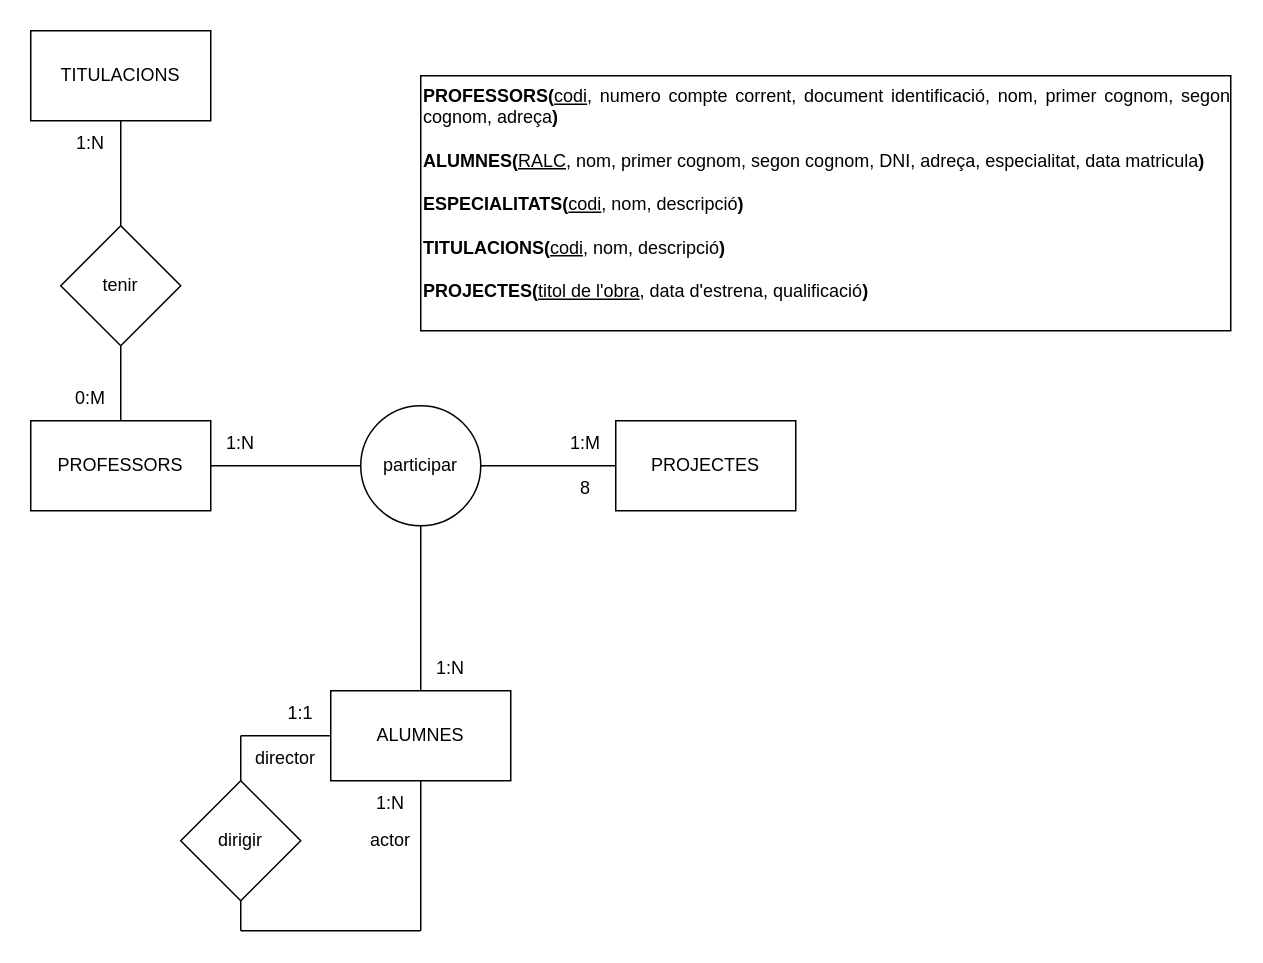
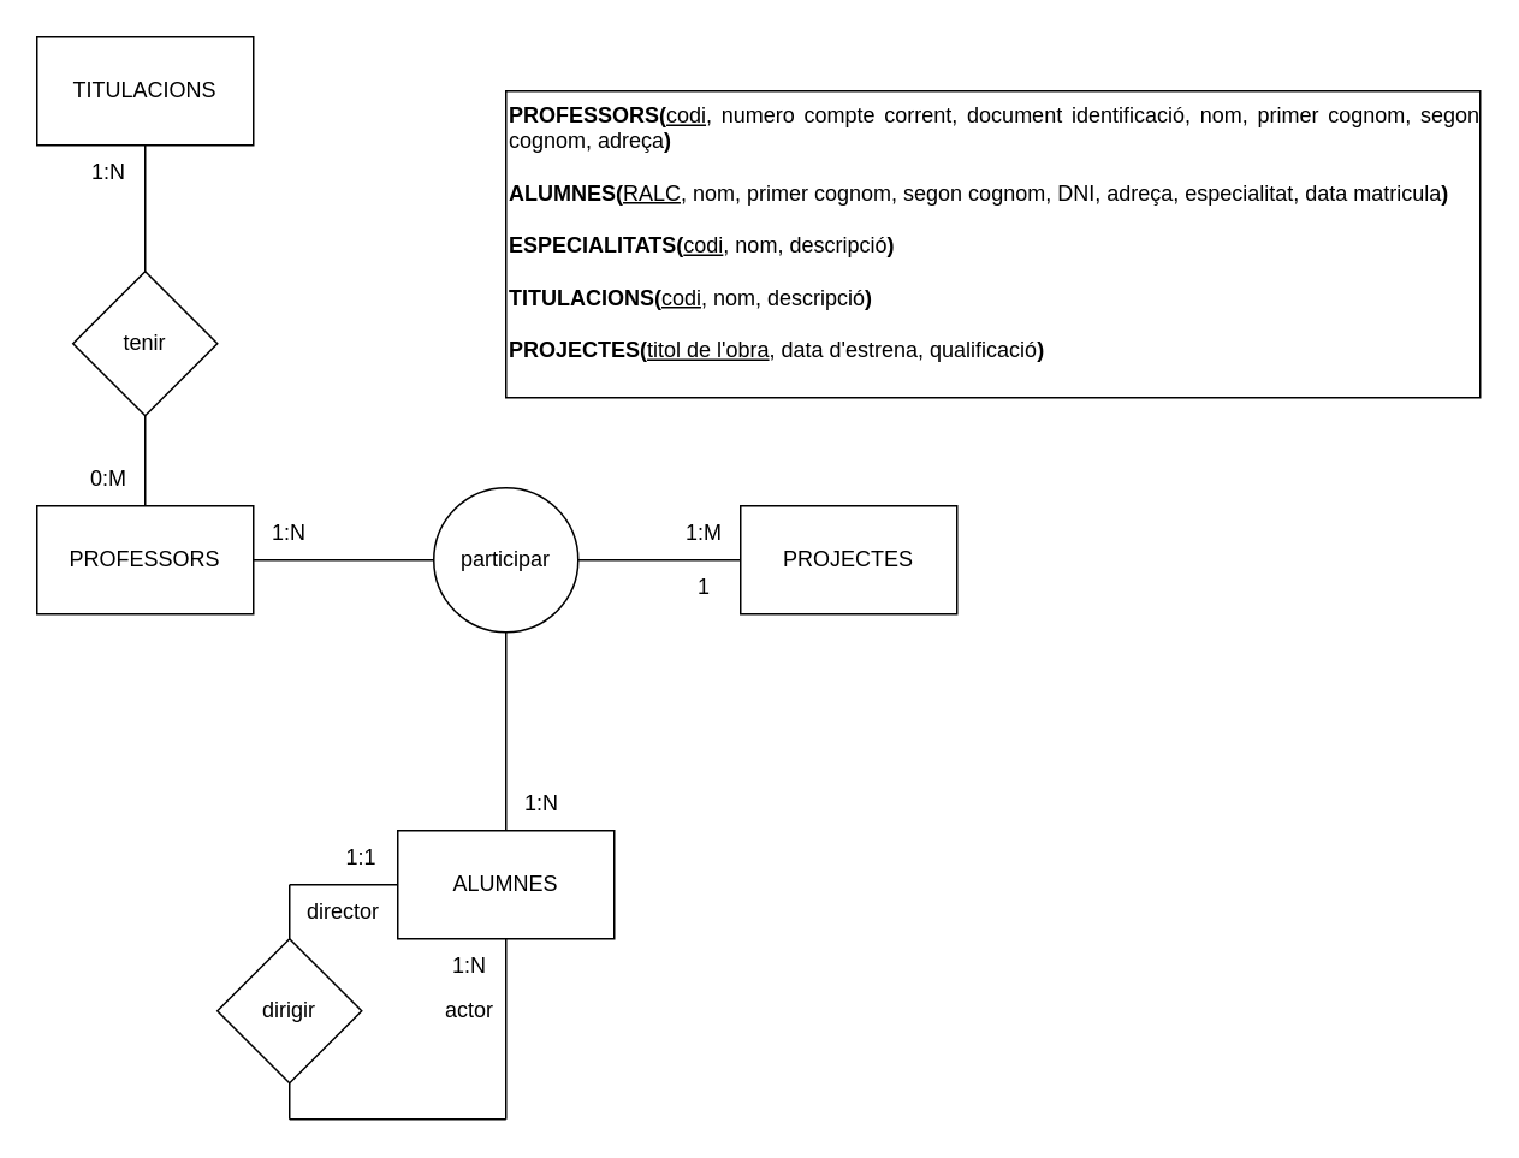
  <mxCell id="0" />
  <mxCell id="1" parent="0" />
  <mxCell id="2" value="PROJECTES" style="rounded=0;whiteSpace=wrap;html=1;" parent="1" vertex="1"><mxGeometry x="410" y="280" width="120" height="60" as="geometry" /></mxCell>
  <mxCell id="3" value="&lt;div style=&quot;text-align: justify;&quot;&gt;&lt;b style=&quot;background-color: initial;&quot;&gt;PROFESSORS(&lt;/b&gt;&lt;u style=&quot;background-color: initial;&quot;&gt;codi&lt;/u&gt;&lt;span style=&quot;background-color: initial;&quot;&gt;, numero compte corrent, document identificació, nom, primer cognom, segon cognom, adreça&lt;/span&gt;&lt;b style=&quot;background-color: initial;&quot;&gt;)&lt;/b&gt;&lt;/div&gt;&lt;div&gt;&lt;div style=&quot;text-align: justify;&quot;&gt;&lt;b&gt;&lt;br&gt;&lt;/b&gt;&lt;/div&gt;&lt;div style=&quot;text-align: justify;&quot;&gt;&lt;b&gt;ALUMNES(&lt;/b&gt;&lt;u&gt;RALC&lt;/u&gt;, nom, primer cognom, segon cognom, DNI, adreça, especialitat, data matricula&lt;b&gt;)&lt;br&gt;&lt;/b&gt;&lt;/div&gt;&lt;div style=&quot;text-align: justify;&quot;&gt;&lt;b&gt;&lt;br&gt;&lt;/b&gt;&lt;/div&gt;&lt;div style=&quot;text-align: justify;&quot;&gt;&lt;b&gt;ESPECIALITATS(&lt;/b&gt;&lt;u&gt;codi&lt;/u&gt;, nom, descripció&lt;b&gt;)&lt;/b&gt;&lt;/div&gt;&lt;div style=&quot;text-align: justify;&quot;&gt;&lt;b&gt;&lt;br&gt;&lt;/b&gt;&lt;/div&gt;&lt;div style=&quot;text-align: justify;&quot;&gt;&lt;b&gt;TITULACIONS(&lt;/b&gt;&lt;u&gt;codi&lt;/u&gt;, nom, descripció&lt;b&gt;)&lt;/b&gt;&lt;/div&gt;&lt;div style=&quot;text-align: justify;&quot;&gt;&lt;b&gt;&lt;br&gt;&lt;/b&gt;&lt;/div&gt;&lt;div style=&quot;text-align: justify;&quot;&gt;&lt;b&gt;PROJECTES(&lt;/b&gt;&lt;u&gt;titol de l'obra&lt;/u&gt;, data d'estrena, qualificació&lt;b&gt;)&lt;/b&gt;&lt;/div&gt;&lt;div style=&quot;text-align: justify;&quot;&gt;&lt;b&gt;&lt;br&gt;&lt;/b&gt;&lt;/div&gt;&lt;div style=&quot;text-align: justify;&quot;&gt;&lt;b&gt;&lt;br&gt;&lt;/b&gt;&lt;/div&gt;&lt;/div&gt;" style="rounded=0;whiteSpace=wrap;html=1;align=left;horizontal=1;verticalAlign=top;" parent="1" vertex="1"><mxGeometry x="280" y="50" width="540" height="170" as="geometry" /></mxCell>
  <mxCell id="4" value="TITULACIONS" style="rounded=0;whiteSpace=wrap;html=1;" parent="1" vertex="1"><mxGeometry y="20" width="120" height="60" as="geometry" x="20" /></mxCell>
  <mxCell id="5" value="ALUMNES" style="rounded=0;whiteSpace=wrap;html=1;" parent="1" vertex="1"><mxGeometry x="220" y="460" width="120" height="60" as="geometry" /></mxCell>
  <mxCell id="6" value="PROFESSORS" style="rounded=0;whiteSpace=wrap;html=1;" parent="1" vertex="1"><mxGeometry y="280" width="120" height="60" as="geometry" x="20" /></mxCell>
  <mxCell id="7" value="tenir" style="rhombus;whiteSpace=wrap;html=1;" parent="1" vertex="1"><mxGeometry x="40" y="150" width="80" height="80" as="geometry" /></mxCell>
  <mxCell id="8" value="" style="endArrow=none;html=1;rounded=0;entryX=0.5;entryY=1;entryDx=0;entryDy=0;exitX=0.5;exitY=0;exitDx=0;exitDy=0;" parent="1" source="7" target="4" edge="1"><mxGeometry width="50" height="50" relative="1" as="geometry"><mxPoint x="260" y="230" as="sourcePoint" /><mxPoint x="310" y="180" as="targetPoint" /></mxGeometry></mxCell>
  <mxCell id="9" value="" style="endArrow=none;html=1;rounded=0;exitX=0.5;exitY=1;exitDx=0;exitDy=0;entryX=0.5;entryY=0;entryDx=0;entryDy=0;" parent="1" source="7" target="6" edge="1"><mxGeometry width="50" height="50" relative="1" as="geometry"><mxPoint x="260" y="230" as="sourcePoint" /><mxPoint x="310" y="180" as="targetPoint" /></mxGeometry></mxCell>
  <mxCell id="10" value="participar" style="ellipse;whiteSpace=wrap;html=1;" parent="1" vertex="1"><mxGeometry x="240" y="270" width="80" height="80" as="geometry" /></mxCell>
  <mxCell id="11" value="" style="endArrow=none;html=1;rounded=0;exitX=1;exitY=0.5;exitDx=0;exitDy=0;entryX=0;entryY=0.5;entryDx=0;entryDy=0;" parent="1" source="6" target="10" edge="1"><mxGeometry width="50" height="50" relative="1" as="geometry"><mxPoint x="290" y="190" as="sourcePoint" /><mxPoint x="190" y="340" as="targetPoint" /></mxGeometry></mxCell>
  <mxCell id="12" value="" style="endArrow=none;html=1;rounded=0;entryX=0;entryY=0.5;entryDx=0;entryDy=0;exitX=1;exitY=0.5;exitDx=0;exitDy=0;" parent="1" source="10" target="2" edge="1"><mxGeometry width="50" height="50" relative="1" as="geometry"><mxPoint x="290" y="190" as="sourcePoint" /><mxPoint x="340" y="140" as="targetPoint" /></mxGeometry></mxCell>
  <mxCell id="13" value="" style="endArrow=none;html=1;rounded=0;exitX=0.5;exitY=0;exitDx=0;exitDy=0;entryX=0.5;entryY=1;entryDx=0;entryDy=0;" parent="1" source="5" target="10" edge="1"><mxGeometry width="50" height="50" relative="1" as="geometry"><mxPoint x="290" y="190" as="sourcePoint" /><mxPoint x="340" y="140" as="targetPoint" /></mxGeometry></mxCell>
  <mxCell id="14" value="dirigir" style="rhombus;whiteSpace=wrap;html=1;" parent="1" vertex="1"><mxGeometry x="120" y="520" width="80" height="80" as="geometry" /></mxCell>
  <mxCell id="15" value="" style="endArrow=none;html=1;rounded=0;entryX=0;entryY=0.5;entryDx=0;entryDy=0;" parent="1" target="5" edge="1"><mxGeometry width="50" height="50" relative="1" as="geometry"><mxPoint x="160" y="490" as="sourcePoint" /><mxPoint x="350" y="510" as="targetPoint" /></mxGeometry></mxCell>
  <mxCell id="16" value="" style="endArrow=none;html=1;rounded=0;exitX=0.5;exitY=0;exitDx=0;exitDy=0;" parent="1" source="14" edge="1"><mxGeometry width="50" height="50" relative="1" as="geometry"><mxPoint x="250" y="560" as="sourcePoint" /><mxPoint x="160" y="490" as="targetPoint" /></mxGeometry></mxCell>
  <mxCell id="17" value="" style="endArrow=none;html=1;rounded=0;entryX=0.5;entryY=1;entryDx=0;entryDy=0;" parent="1" target="5" edge="1"><mxGeometry width="50" height="50" relative="1" as="geometry"><mxPoint x="280" y="620" as="sourcePoint" /><mxPoint x="300" y="510" as="targetPoint" /></mxGeometry></mxCell>
  <mxCell id="18" value="" style="endArrow=none;html=1;rounded=0;" parent="1" edge="1"><mxGeometry width="50" height="50" relative="1" as="geometry"><mxPoint x="160" y="620" as="sourcePoint" /><mxPoint x="280" y="620" as="targetPoint" /></mxGeometry></mxCell>
  <mxCell id="19" value="" style="endArrow=none;html=1;rounded=0;exitX=0.5;exitY=1;exitDx=0;exitDy=0;" parent="1" source="14" edge="1"><mxGeometry width="50" height="50" relative="1" as="geometry"><mxPoint x="250" y="560" as="sourcePoint" /><mxPoint x="160" y="620" as="targetPoint" /></mxGeometry></mxCell>
  <mxCell id="20" value="1:N" style="text;html=1;align=center;verticalAlign=middle;whiteSpace=wrap;rounded=0;" parent="1" vertex="1"><mxGeometry x="30" y="80" width="60" height="30" as="geometry" /></mxCell>
  <mxCell id="21" value="0:M" style="text;html=1;align=center;verticalAlign=middle;whiteSpace=wrap;rounded=0;" parent="1" vertex="1"><mxGeometry x="30" y="250" width="60" height="30" as="geometry" /></mxCell>
  <mxCell id="22" value="1:N" style="text;html=1;align=center;verticalAlign=middle;whiteSpace=wrap;rounded=0;" parent="1" vertex="1"><mxGeometry x="130" y="280" width="60" height="30" as="geometry" /></mxCell>
  <mxCell id="23" value="1:M" style="text;html=1;align=center;verticalAlign=middle;whiteSpace=wrap;rounded=0;" parent="1" vertex="1"><mxGeometry x="360" y="280" width="60" height="30" as="geometry" /></mxCell>
  <mxCell id="24" value="1:N" style="text;html=1;align=center;verticalAlign=middle;whiteSpace=wrap;rounded=0;" parent="1" vertex="1"><mxGeometry x="270" y="430" width="60" height="30" as="geometry" /></mxCell>
- <mxCell id="25" value="8" style="text;html=1;align=center;verticalAlign=middle;whiteSpace=wrap;rounded=0;" parent="1" vertex="1"><mxGeometry x="360" y="310" width="60" height="30" as="geometry" /></mxCell>
+ <mxCell id="25" value="1" style="text;html=1;align=center;verticalAlign=middle;whiteSpace=wrap;rounded=0;" parent="1" vertex="1"><mxGeometry x="360" y="310" width="60" height="30" as="geometry" /></mxCell>
  <mxCell id="26" value="1:N" style="text;html=1;align=center;verticalAlign=middle;whiteSpace=wrap;rounded=0;" parent="1" vertex="1"><mxGeometry x="230" y="520" width="60" height="30" as="geometry" /></mxCell>
  <mxCell id="27" value="1:1" style="text;html=1;align=center;verticalAlign=middle;whiteSpace=wrap;rounded=0;" parent="1" vertex="1"><mxGeometry x="170" y="460" width="60" height="30" as="geometry" /></mxCell>
  <mxCell id="28" value="director" style="text;html=1;align=center;verticalAlign=middle;whiteSpace=wrap;rounded=0;" vertex="1" parent="1"><mxGeometry x="160" y="490" width="60" height="30" as="geometry" /></mxCell>
  <mxCell id="29" value="actor" style="text;html=1;align=center;verticalAlign=middle;whiteSpace=wrap;rounded=0;" vertex="1" parent="1"><mxGeometry x="230" y="545" width="60" height="30" as="geometry" /></mxCell>
